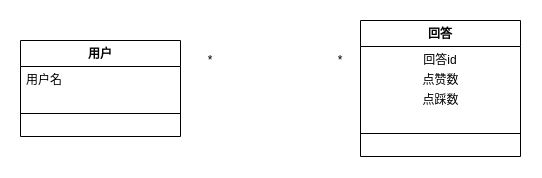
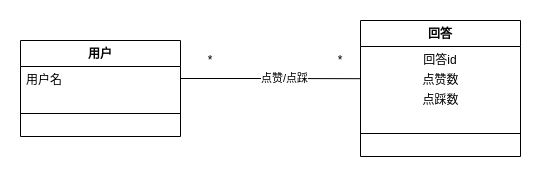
  <mxCell id="0" />
  <mxCell id="1" parent="0" />
  <mxCell id="2" value="用户" style="swimlane;fontStyle=1;align=center;verticalAlign=top;childLayout=stackLayout;horizontal=1;startSize=26;horizontalStack=0;resizeParent=1;resizeParentMax=0;resizeLast=0;collapsible=1;marginBottom=0;" vertex="1" parent="1"><mxGeometry x="20" y="40" width="160" height="96" as="geometry" /></mxCell>
  <mxCell id="3" value="用户名" style="text;strokeColor=none;fillColor=none;align=left;verticalAlign=top;spacingLeft=4;spacingRight=4;overflow=hidden;rotatable=0;points=[[0,0.5],[1,0.5]];portConstraint=eastwest;" vertex="1" parent="2"><mxGeometry y="26" width="160" height="24" as="geometry" /></mxCell>
  <mxCell id="4" value="" style="line;strokeWidth=1;fillColor=none;align=left;verticalAlign=middle;spacingTop=-1;spacingLeft=3;spacingRight=3;rotatable=0;labelPosition=right;points=[];portConstraint=eastwest;" vertex="1" parent="2"><mxGeometry y="50" width="160" height="46" as="geometry" /></mxCell>
+ <mxCell id="5" style="edgeStyle=orthogonalEdgeStyle;rounded=0;orthogonalLoop=1;jettySize=auto;html=1;exitX=1;exitY=0.5;exitDx=0;exitDy=0;entryX=0.002;entryY=0.41;entryDx=0;entryDy=0;entryPerimeter=0;endArrow=none;endFill=0;" edge="1" parent="1" source="3" target="9"><mxGeometry relative="1" as="geometry" /></mxCell>
+ <mxCell id="6" value="点赞/点踩" style="edgeLabel;html=1;align=center;verticalAlign=middle;resizable=0;points=[];" vertex="1" connectable="0" parent="5"><mxGeometry x="0.148" y="1" relative="1" as="geometry"><mxPoint as="offset" /></mxGeometry></mxCell>
  <mxCell id="7" value="回答" style="swimlane;fontStyle=1;align=center;verticalAlign=top;childLayout=stackLayout;horizontal=1;startSize=26;horizontalStack=0;resizeParent=1;resizeParentMax=0;resizeLast=0;collapsible=1;marginBottom=0;" vertex="1" parent="1"><mxGeometry x="360" y="20" width="160" height="136" as="geometry" /></mxCell>
  <mxCell id="8" value="回答id" style="text;strokeColor=none;fillColor=none;align=center;verticalAlign=top;spacingLeft=4;spacingRight=4;overflow=hidden;rotatable=0;points=[[0,0.5],[1,0.5]];portConstraint=eastwest;" vertex="1" parent="7"><mxGeometry y="26" width="160" height="24" as="geometry" /></mxCell>
  <mxCell id="9" value="点赞数" style="text;html=1;align=center;verticalAlign=middle;resizable=0;points=[];autosize=1;" vertex="1" parent="7"><mxGeometry y="50" width="160" height="20" as="geometry" /></mxCell>
  <mxCell id="10" value="点踩数" style="text;html=1;align=center;verticalAlign=middle;resizable=0;points=[];autosize=1;" vertex="1" parent="7"><mxGeometry y="70" width="160" height="20" as="geometry" /></mxCell>
  <mxCell id="11" value="" style="line;strokeWidth=1;fillColor=none;align=left;verticalAlign=middle;spacingTop=-1;spacingLeft=3;spacingRight=3;rotatable=0;labelPosition=right;points=[];portConstraint=eastwest;" vertex="1" parent="7"><mxGeometry y="90" width="160" height="46" as="geometry" /></mxCell>
  <mxCell id="12" value="*" style="text;html=1;strokeColor=none;fillColor=none;align=center;verticalAlign=middle;whiteSpace=wrap;rounded=0;" vertex="1" parent="1"><mxGeometry x="190" y="50" width="40" height="20" as="geometry" /></mxCell>
  <mxCell id="13" value="*" style="text;html=1;strokeColor=none;fillColor=none;align=center;verticalAlign=middle;whiteSpace=wrap;rounded=0;" vertex="1" parent="1"><mxGeometry x="320" y="50" width="40" height="20" as="geometry" /></mxCell>
